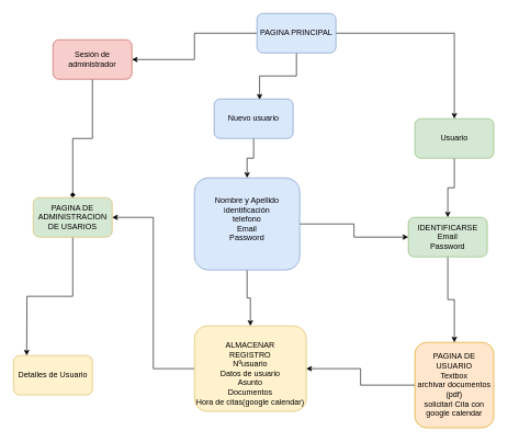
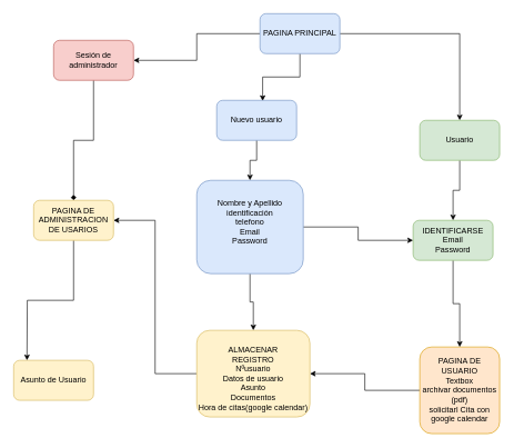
  <mxCell id="0" />
  <mxCell id="1" parent="0" />
  <mxCell id="2" style="edgeStyle=orthogonalEdgeStyle;rounded=0;orthogonalLoop=1;jettySize=auto;html=1;exitX=0.5;exitY=1;exitDx=0;exitDy=0;entryX=0.575;entryY=0.017;entryDx=0;entryDy=0;entryPerimeter=0;" parent="1" source="5" target="7" edge="1"><mxGeometry relative="1" as="geometry"><mxPoint x="400" y="140" as="targetPoint" /></mxGeometry></mxCell>
  <mxCell id="3" style="edgeStyle=orthogonalEdgeStyle;rounded=0;orthogonalLoop=1;jettySize=auto;html=1;entryX=0.5;entryY=0;entryDx=0;entryDy=0;" parent="1" source="5" target="9" edge="1"><mxGeometry relative="1" as="geometry" /></mxCell>
  <mxCell id="4" style="edgeStyle=orthogonalEdgeStyle;rounded=0;orthogonalLoop=1;jettySize=auto;html=1;exitX=0;exitY=0.5;exitDx=0;exitDy=0;entryX=1;entryY=0.5;entryDx=0;entryDy=0;" parent="1" source="5" target="20" edge="1"><mxGeometry relative="1" as="geometry" /></mxCell>
  <mxCell id="5" value="PAGINA PRINCIPAL" style="rounded=1;whiteSpace=wrap;html=1;fillColor=#dae8fc;strokeColor=#6c8ebf;" parent="1" vertex="1"><mxGeometry x="390" y="20" width="120" height="60" as="geometry" /></mxCell>
  <mxCell id="6" style="edgeStyle=orthogonalEdgeStyle;rounded=0;orthogonalLoop=1;jettySize=auto;html=1;exitX=0.5;exitY=1;exitDx=0;exitDy=0;entryX=0.5;entryY=0;entryDx=0;entryDy=0;" parent="1" source="7" target="12" edge="1"><mxGeometry relative="1" as="geometry" /></mxCell>
  <mxCell id="7" value="Nuevo usuario" style="rounded=1;whiteSpace=wrap;html=1;fillColor=#dae8fc;strokeColor=#6c8ebf;" parent="1" vertex="1"><mxGeometry x="325" y="150" width="120" height="60" as="geometry" /></mxCell>
  <mxCell id="8" style="edgeStyle=orthogonalEdgeStyle;rounded=0;orthogonalLoop=1;jettySize=auto;html=1;exitX=0.5;exitY=1;exitDx=0;exitDy=0;entryX=0.5;entryY=0;entryDx=0;entryDy=0;" parent="1" source="9" target="16" edge="1"><mxGeometry relative="1" as="geometry" /></mxCell>
  <mxCell id="9" value="Usuario" style="rounded=1;whiteSpace=wrap;html=1;fillColor=#d5e8d4;strokeColor=#82b366;" parent="1" vertex="1"><mxGeometry x="630" y="180" width="120" height="60" as="geometry" /></mxCell>
  <mxCell id="10" style="edgeStyle=orthogonalEdgeStyle;rounded=0;orthogonalLoop=1;jettySize=auto;html=1;" parent="1" source="12" target="16" edge="1"><mxGeometry relative="1" as="geometry" /></mxCell>
  <mxCell id="11" style="edgeStyle=orthogonalEdgeStyle;rounded=0;orthogonalLoop=1;jettySize=auto;html=1;exitX=0.5;exitY=1;exitDx=0;exitDy=0;entryX=0.5;entryY=0;entryDx=0;entryDy=0;" parent="1" source="12" target="18" edge="1"><mxGeometry relative="1" as="geometry" /></mxCell>
  <mxCell id="12" value="&lt;div&gt;Nombre y Apellido&lt;/div&gt;&lt;div&gt;identificación&lt;/div&gt;&lt;div&gt;telefono&lt;/div&gt;&lt;div&gt;Email&lt;/div&gt;&lt;div&gt;Password&lt;br&gt;&lt;/div&gt;&lt;div&gt;&lt;br&gt;&lt;/div&gt;" style="rounded=1;whiteSpace=wrap;html=1;fillColor=#dae8fc;strokeColor=#6c8ebf;" parent="1" vertex="1"><mxGeometry x="295" y="270" width="160" height="140" as="geometry" /></mxCell>
  <mxCell id="13" style="edgeStyle=orthogonalEdgeStyle;rounded=0;orthogonalLoop=1;jettySize=auto;html=1;exitX=0;exitY=0.5;exitDx=0;exitDy=0;entryX=1;entryY=0.5;entryDx=0;entryDy=0;" parent="1" source="14" target="18" edge="1"><mxGeometry relative="1" as="geometry" /></mxCell>
  <mxCell id="14" value="&lt;div&gt;PAGINA DE USUARIO&lt;br&gt;&lt;/div&gt;&lt;div&gt;Textbox&lt;/div&gt;&lt;div&gt;archivar documentos (pdf)&lt;/div&gt;&lt;div&gt;solicitarl Cita con google calendar&lt;br&gt;&lt;/div&gt;" style="rounded=1;whiteSpace=wrap;html=1;fillColor=#ffe6cc;strokeColor=#d79b00;" parent="1" vertex="1"><mxGeometry x="630" y="520" width="120" height="130" as="geometry" /></mxCell>
  <mxCell id="15" style="edgeStyle=orthogonalEdgeStyle;rounded=0;orthogonalLoop=1;jettySize=auto;html=1;entryX=0.5;entryY=0;entryDx=0;entryDy=0;" parent="1" source="16" target="14" edge="1"><mxGeometry relative="1" as="geometry" /></mxCell>
  <mxCell id="16" value="&lt;div&gt;IDENTIFICARSE&lt;br&gt;&lt;/div&gt;&lt;div&gt;Email&lt;/div&gt;&lt;div&gt;Password&lt;br&gt;&lt;/div&gt;" style="rounded=1;whiteSpace=wrap;html=1;fillColor=#d5e8d4;strokeColor=#82b366;" parent="1" vertex="1"><mxGeometry x="620" y="330" width="120" height="60" as="geometry" /></mxCell>
  <mxCell id="17" style="edgeStyle=orthogonalEdgeStyle;rounded=0;orthogonalLoop=1;jettySize=auto;html=1;entryX=1;entryY=0.5;entryDx=0;entryDy=0;" parent="1" source="18" target="22" edge="1"><mxGeometry relative="1" as="geometry" /></mxCell>
  <mxCell id="18" value="&lt;div&gt;&lt;br&gt;&lt;/div&gt;&lt;div&gt;ALMACENAR&lt;/div&gt;&lt;div&gt;REGISTRO&lt;br&gt;&lt;/div&gt;&lt;div&gt;Nºusuario&lt;/div&gt;&lt;div&gt;Datos de usuario&lt;br&gt;&lt;/div&gt;&lt;div&gt;Asunto&lt;/div&gt;&lt;div&gt;Documentos&lt;/div&gt;&lt;div&gt;Hora de citas(google calendar)&lt;br&gt;&lt;/div&gt;" style="rounded=1;whiteSpace=wrap;html=1;fillColor=#fff2cc;strokeColor=#d6b656;" parent="1" vertex="1"><mxGeometry x="295" y="495" width="170" height="130" as="geometry" /></mxCell>
  <mxCell id="19" style="edgeStyle=orthogonalEdgeStyle;rounded=0;orthogonalLoop=1;jettySize=auto;html=1;exitX=0.5;exitY=1;exitDx=0;exitDy=0;entryX=0.5;entryY=0;entryDx=0;entryDy=0;endArrow=diamond;" parent="1" source="20" target="22" edge="1"><mxGeometry relative="1" as="geometry" /></mxCell>
  <mxCell id="20" value="Sesión de administrador" style="rounded=1;whiteSpace=wrap;html=1;fillColor=#f8cecc;strokeColor=#b85450;" parent="1" vertex="1"><mxGeometry x="80" y="60" width="120" height="60" as="geometry" /></mxCell>
  <mxCell id="21" style="edgeStyle=orthogonalEdgeStyle;rounded=0;orthogonalLoop=1;jettySize=auto;html=1;exitX=0.5;exitY=1;exitDx=0;exitDy=0;" parent="1" source="22" edge="1"><mxGeometry relative="1" as="geometry"><mxPoint x="40" y="540" as="targetPoint" /></mxGeometry></mxCell>
- <mxCell id="22" value="&lt;div&gt;PAGINA DE ADMINISTRACION &lt;br&gt;&lt;/div&gt;&lt;div&gt;DE USARIOS&lt;br&gt;&lt;/div&gt;" style="rounded=1;whiteSpace=wrap;html=1;fillColor=#d5e8d4;strokeColor=#d6b656;" parent="1" vertex="1"><mxGeometry x="50" y="300" width="120" height="60" as="geometry" /></mxCell>
- <mxCell id="23" value="Detalles de Usuario" style="rounded=1;whiteSpace=wrap;html=1;fillColor=#fff2cc;strokeColor=#d6b656;" parent="1" vertex="1"><mxGeometry x="20" y="540" width="120" height="60" as="geometry" /></mxCell>
+ <mxCell id="22" value="&lt;div&gt;PAGINA DE ADMINISTRACION &lt;br&gt;&lt;/div&gt;&lt;div&gt;DE USARIOS&lt;br&gt;&lt;/div&gt;" style="rounded=1;whiteSpace=wrap;html=1;fillColor=#fff2cc;strokeColor=#d6b656;" parent="1" vertex="1"><mxGeometry x="50" y="300" width="120" height="60" as="geometry" /></mxCell>
+ <mxCell id="23" value="Asunto de Usuario" style="rounded=1;whiteSpace=wrap;html=1;fillColor=#fff2cc;strokeColor=#d6b656;" parent="1" vertex="1"><mxGeometry x="20" y="540" width="120" height="60" as="geometry" /></mxCell>
